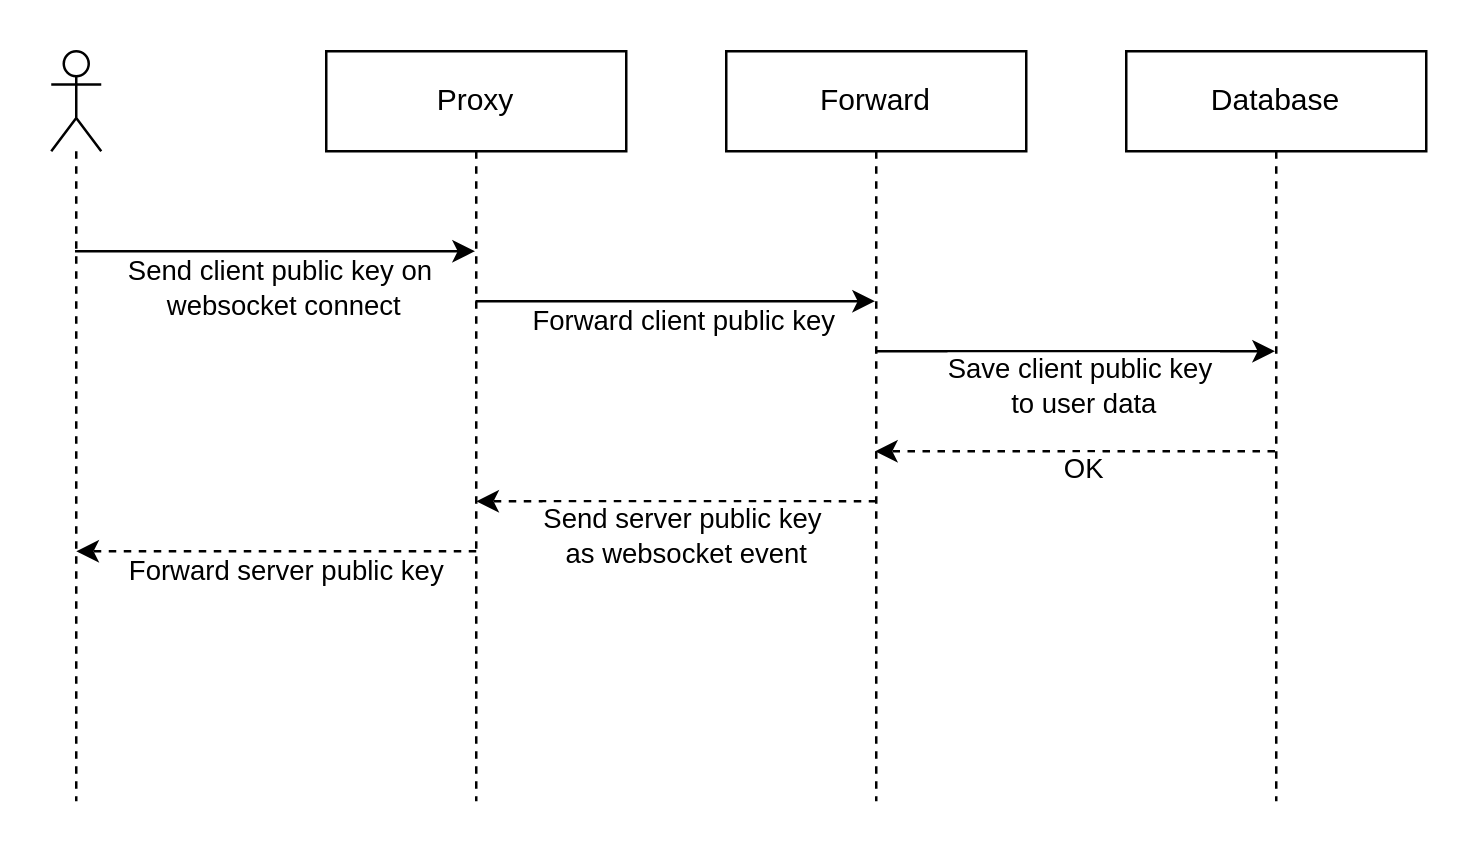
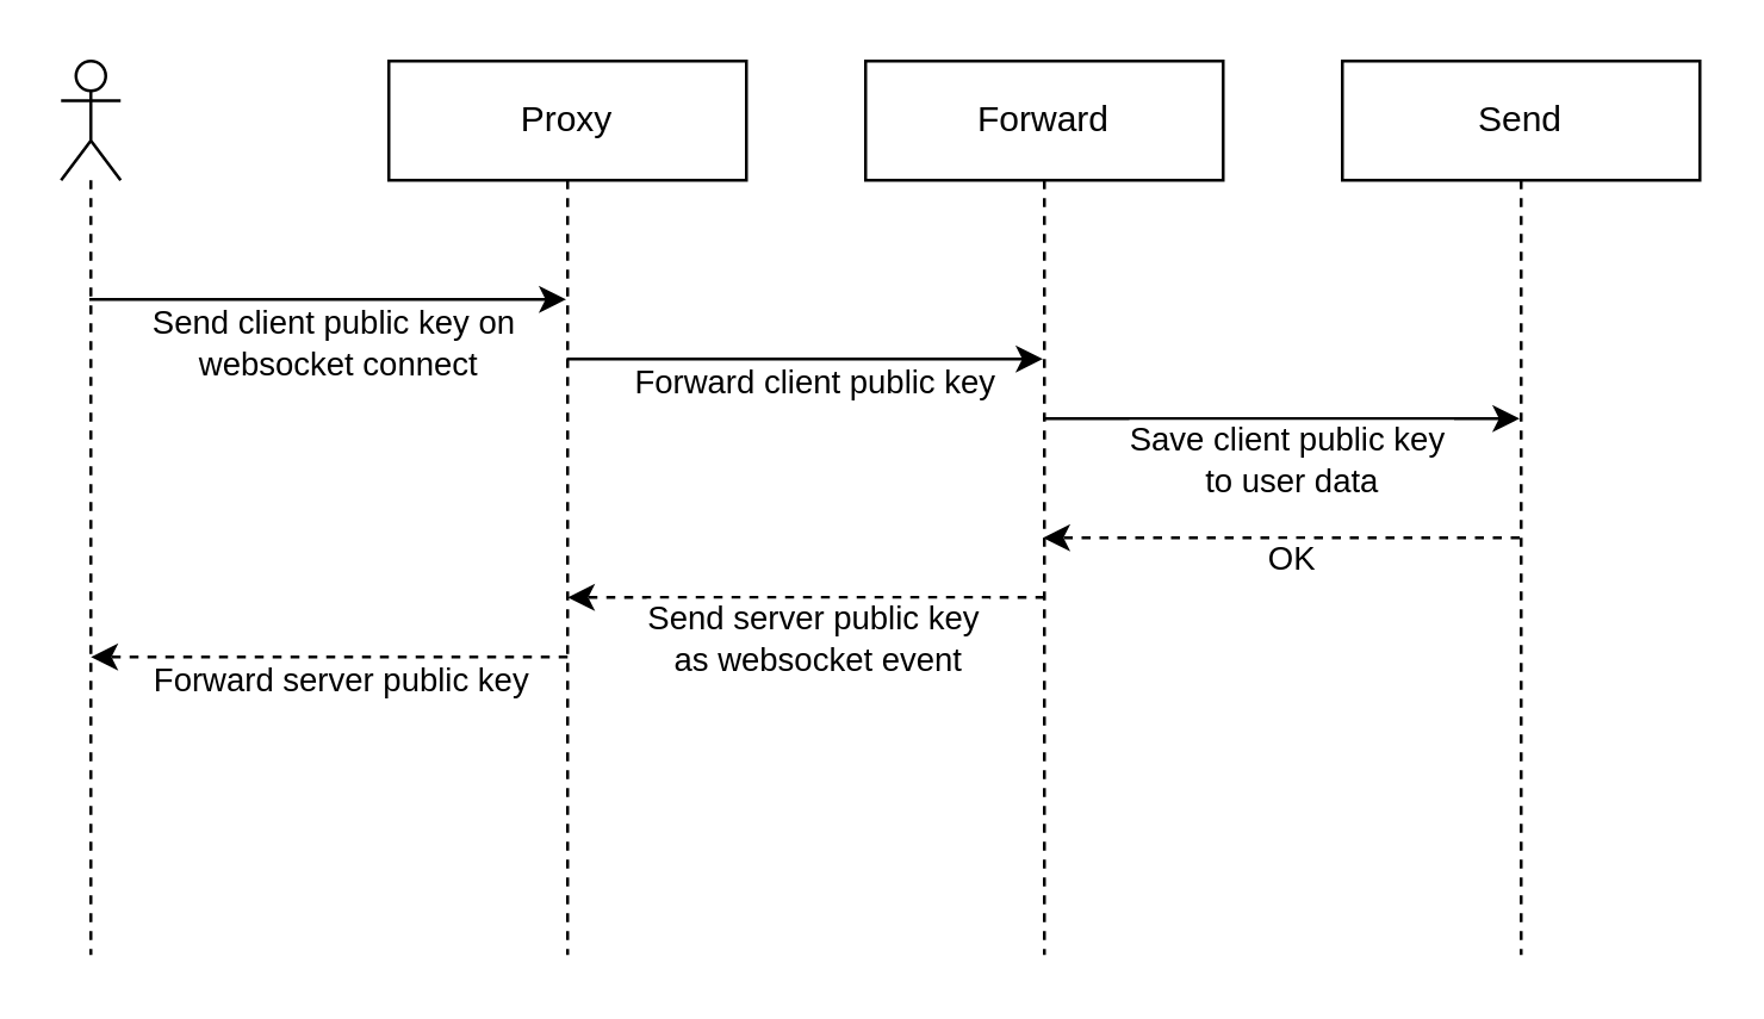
  <mxCell id="0" />
  <mxCell id="1" parent="0" />
  <mxCell id="2" value="Proxy" style="shape=umlLifeline;perimeter=lifelinePerimeter;whiteSpace=wrap;html=1;container=0;dropTarget=0;collapsible=0;recursiveResize=0;outlineConnect=0;portConstraint=eastwest;newEdgeStyle={&quot;edgeStyle&quot;:&quot;elbowEdgeStyle&quot;,&quot;elbow&quot;:&quot;vertical&quot;,&quot;curved&quot;:0,&quot;rounded&quot;:0};" parent="1" vertex="1"><mxGeometry x="130" y="20" width="120" height="300" as="geometry" /></mxCell>
  <mxCell id="3" value="Forward" style="shape=umlLifeline;perimeter=lifelinePerimeter;whiteSpace=wrap;html=1;container=0;dropTarget=0;collapsible=0;recursiveResize=0;outlineConnect=0;portConstraint=eastwest;newEdgeStyle={&quot;edgeStyle&quot;:&quot;elbowEdgeStyle&quot;,&quot;elbow&quot;:&quot;vertical&quot;,&quot;curved&quot;:0,&quot;rounded&quot;:0};" parent="1" vertex="1"><mxGeometry x="290" y="20" width="120" height="300" as="geometry" /></mxCell>
- <mxCell id="4" value="Database" style="shape=umlLifeline;perimeter=lifelinePerimeter;whiteSpace=wrap;html=1;container=0;dropTarget=0;collapsible=0;recursiveResize=0;outlineConnect=0;portConstraint=eastwest;newEdgeStyle={&quot;edgeStyle&quot;:&quot;elbowEdgeStyle&quot;,&quot;elbow&quot;:&quot;vertical&quot;,&quot;curved&quot;:0,&quot;rounded&quot;:0};" parent="1" vertex="1"><mxGeometry x="450" y="20" width="120" height="300" as="geometry" /></mxCell>
+ <mxCell id="4" value="Send" style="shape=umlLifeline;perimeter=lifelinePerimeter;whiteSpace=wrap;html=1;container=0;dropTarget=0;collapsible=0;recursiveResize=0;outlineConnect=0;portConstraint=eastwest;newEdgeStyle={&quot;edgeStyle&quot;:&quot;elbowEdgeStyle&quot;,&quot;elbow&quot;:&quot;vertical&quot;,&quot;curved&quot;:0,&quot;rounded&quot;:0};" parent="1" vertex="1"><mxGeometry x="450" y="20" width="120" height="300" as="geometry" /></mxCell>
  <mxCell id="5" value="" style="endArrow=classic;html=1;rounded=0;" parent="1" source="7" edge="1"><mxGeometry width="50" height="50" relative="1" as="geometry"><mxPoint x="30" y="100" as="sourcePoint" /><mxPoint x="189.5" y="100" as="targetPoint" /></mxGeometry></mxCell>
  <mxCell id="6" value="Send client public key on&amp;nbsp;&lt;div&gt;websocket connect&lt;/div&gt;" style="edgeLabel;html=1;align=center;verticalAlign=middle;resizable=0;points=[];" parent="5" vertex="1" connectable="0"><mxGeometry x="-0.533" relative="1" as="geometry"><mxPoint x="46" y="14" as="offset" /></mxGeometry></mxCell>
  <mxCell id="7" value="" style="shape=umlLifeline;perimeter=lifelinePerimeter;whiteSpace=wrap;html=1;container=1;dropTarget=0;collapsible=0;recursiveResize=0;outlineConnect=0;portConstraint=eastwest;newEdgeStyle={&quot;curved&quot;:0,&quot;rounded&quot;:0};participant=umlActor;" parent="1" vertex="1"><mxGeometry x="20" y="20" width="20" height="300" as="geometry" /></mxCell>
  <mxCell id="8" value="" style="endArrow=classic;html=1;rounded=0;" parent="1" edge="1"><mxGeometry width="50" height="50" relative="1" as="geometry"><mxPoint x="189.7" y="120" as="sourcePoint" /><mxPoint x="349.5" y="120" as="targetPoint" /></mxGeometry></mxCell>
  <mxCell id="9" value="Forward client public key" style="edgeLabel;html=1;align=center;verticalAlign=middle;resizable=0;points=[];" parent="8" vertex="1" connectable="0"><mxGeometry x="-0.533" relative="1" as="geometry"><mxPoint x="46" y="7" as="offset" /></mxGeometry></mxCell>
  <mxCell id="10" value="" style="endArrow=classic;html=1;rounded=0;" parent="1" edge="1"><mxGeometry width="50" height="50" relative="1" as="geometry"><mxPoint x="349.7" y="140" as="sourcePoint" /><mxPoint x="509.5" y="140" as="targetPoint" /></mxGeometry></mxCell>
  <mxCell id="11" value="Save client public key&amp;nbsp;&lt;div&gt;to user data&lt;/div&gt;" style="edgeLabel;html=1;align=center;verticalAlign=middle;resizable=0;points=[];" parent="10" vertex="1" connectable="0"><mxGeometry x="-0.533" relative="1" as="geometry"><mxPoint x="46" y="13" as="offset" /></mxGeometry></mxCell>
  <mxCell id="12" value="" style="endArrow=classic;html=1;rounded=0;dashed=1;" parent="1" edge="1"><mxGeometry width="50" height="50" relative="1" as="geometry"><mxPoint x="509.5" y="180" as="sourcePoint" /><mxPoint x="349.5" y="180" as="targetPoint" /></mxGeometry></mxCell>
  <mxCell id="13" value="OK" style="edgeLabel;html=1;align=center;verticalAlign=middle;resizable=0;points=[];" parent="12" vertex="1" connectable="0"><mxGeometry x="-0.469" y="5" relative="1" as="geometry"><mxPoint x="-35" y="1" as="offset" /></mxGeometry></mxCell>
  <mxCell id="14" value="" style="endArrow=classic;html=1;rounded=0;dashed=1;" parent="1" edge="1"><mxGeometry width="50" height="50" relative="1" as="geometry"><mxPoint x="350" y="200" as="sourcePoint" /><mxPoint x="190" y="200" as="targetPoint" /></mxGeometry></mxCell>
  <mxCell id="15" value="Send server public key&amp;nbsp;&lt;div&gt;as websocket event&lt;/div&gt;" style="edgeLabel;html=1;align=center;verticalAlign=middle;resizable=0;points=[];" parent="14" vertex="1" connectable="0"><mxGeometry x="-0.469" y="5" relative="1" as="geometry"><mxPoint x="-35" y="8" as="offset" /></mxGeometry></mxCell>
  <mxCell id="16" value="" style="endArrow=classic;html=1;rounded=0;dashed=1;" parent="1" edge="1"><mxGeometry width="50" height="50" relative="1" as="geometry"><mxPoint x="190" y="220" as="sourcePoint" /><mxPoint x="30" y="220" as="targetPoint" /></mxGeometry></mxCell>
  <mxCell id="17" value="Forward server public key" style="edgeLabel;html=1;align=center;verticalAlign=middle;resizable=0;points=[];" parent="16" vertex="1" connectable="0"><mxGeometry x="-0.469" y="5" relative="1" as="geometry"><mxPoint x="-35" y="2" as="offset" /></mxGeometry></mxCell>
